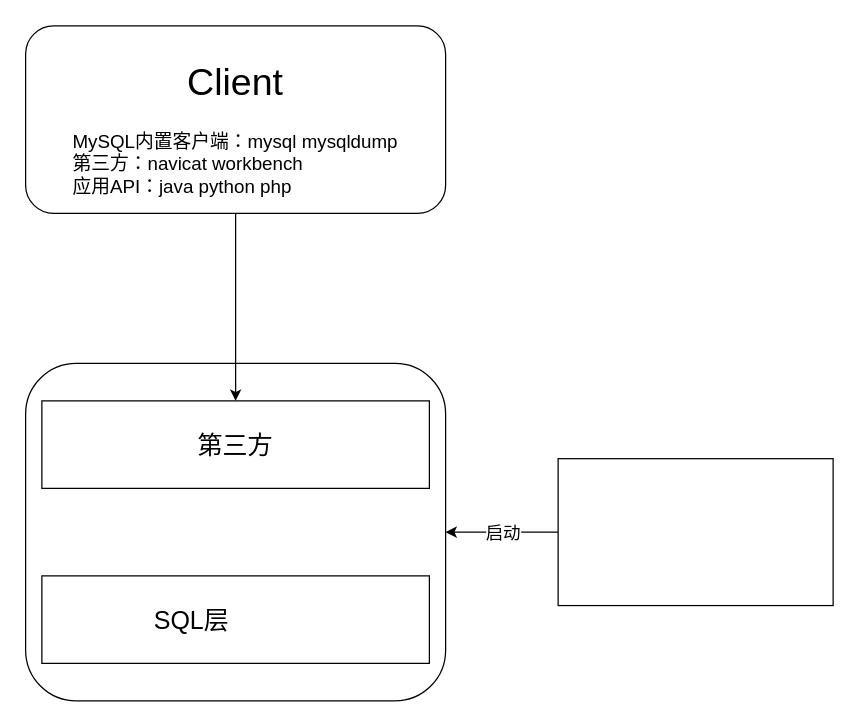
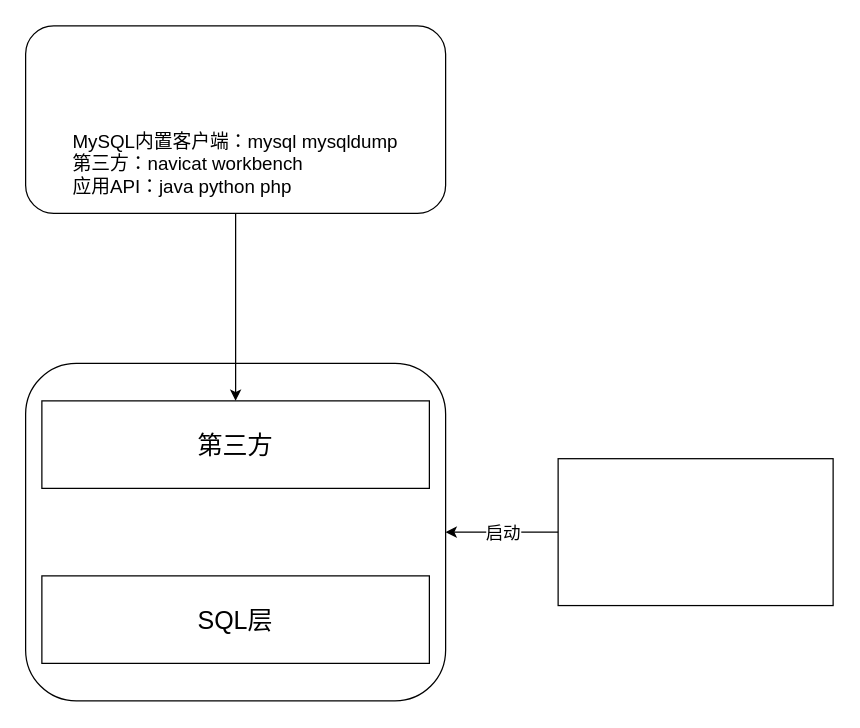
  <mxCell id="0" />
  <mxCell id="1" parent="0" />
  <mxCell id="2" value="" style="rounded=1;whiteSpace=wrap;html=1;" vertex="1" parent="1"><mxGeometry x="20" y="20" width="336" height="150" as="geometry" /></mxCell>
- <mxCell id="3" value="&lt;font style=&quot;font-size: 30px&quot;&gt;Client&lt;/font&gt;" style="text;html=1;strokeColor=none;fillColor=none;align=center;verticalAlign=middle;whiteSpace=wrap;rounded=0;" vertex="1" parent="1"><mxGeometry x="129" y="30" width="118" height="70" as="geometry" /></mxCell>
  <mxCell id="4" value="&lt;div style=&quot;text-align: left ; font-size: 15px&quot;&gt;&lt;font style=&quot;font-size: 15px&quot;&gt;MySQL内置客户端：mysql mysqldump&lt;/font&gt;&lt;/div&gt;&lt;div style=&quot;text-align: left ; font-size: 15px&quot;&gt;&lt;font style=&quot;font-size: 15px&quot;&gt;第三方：navicat workbench&lt;/font&gt;&lt;/div&gt;&lt;div style=&quot;text-align: left ; font-size: 15px&quot;&gt;&lt;font style=&quot;font-size: 15px&quot;&gt;应用API：java python php&lt;/font&gt;&lt;/div&gt;" style="text;html=1;strokeColor=none;fillColor=none;align=center;verticalAlign=middle;whiteSpace=wrap;rounded=0;" vertex="1" parent="1"><mxGeometry x="48" y="100" width="280" height="60" as="geometry" /></mxCell>
  <mxCell id="5" value="" style="rounded=1;whiteSpace=wrap;html=1;" vertex="1" parent="1"><mxGeometry x="20" y="290" width="336" height="270" as="geometry" /></mxCell>
  <mxCell id="6" value="" style="rounded=0;whiteSpace=wrap;html=1;" vertex="1" parent="1"><mxGeometry x="33" y="320" width="310" height="70" as="geometry" /></mxCell>
  <mxCell id="7" value="&lt;font style=&quot;font-size: 20px&quot;&gt;第三方&lt;/font&gt;" style="text;html=1;strokeColor=none;fillColor=none;align=center;verticalAlign=middle;whiteSpace=wrap;rounded=0;" vertex="1" parent="1"><mxGeometry x="149" y="345" width="78" height="20" as="geometry" /></mxCell>
  <mxCell id="8" value="" style="rounded=0;whiteSpace=wrap;html=1;" vertex="1" parent="1"><mxGeometry x="33" y="460" width="310" height="70" as="geometry" /></mxCell>
- <mxCell id="9" value="&lt;font style=&quot;font-size: 20px&quot;&gt;SQL层&lt;/font&gt;" style="text;html=1;strokeColor=none;fillColor=none;align=center;verticalAlign=middle;whiteSpace=wrap;rounded=0;" vertex="1" parent="1"><mxGeometry x="114" y="485" width="78" height="20" as="geometry" /></mxCell>
+ <mxCell id="9" value="&lt;font style=&quot;font-size: 20px&quot;&gt;SQL层&lt;/font&gt;" style="text;html=1;strokeColor=none;fillColor=none;align=center;verticalAlign=middle;whiteSpace=wrap;rounded=0;" vertex="1" parent="1"><mxGeometry x="149" y="485" width="78" height="20" as="geometry" /></mxCell>
  <mxCell id="10" value="" style="endArrow=classic;html=1;entryX=0.5;entryY=0;entryDx=0;entryDy=0;exitX=0.5;exitY=1;exitDx=0;exitDy=0;" edge="1" parent="1" source="2" target="6"><mxGeometry width="50" height="50" relative="1" as="geometry"><mxPoint x="-104" y="250" as="sourcePoint" /><mxPoint x="-54" y="200" as="targetPoint" /></mxGeometry></mxCell>
  <mxCell id="11" value="" style="rounded=0;whiteSpace=wrap;html=1;" vertex="1" parent="1"><mxGeometry x="446" y="366.25" width="220" height="117.5" as="geometry" /></mxCell>
  <mxCell id="12" value="" style="endArrow=classic;html=1;entryX=1;entryY=0.5;entryDx=0;entryDy=0;exitX=0;exitY=0.5;exitDx=0;exitDy=0;" edge="1" parent="1" source="11" target="5"><mxGeometry relative="1" as="geometry"><mxPoint x="476" y="550" as="sourcePoint" /><mxPoint x="576" y="550" as="targetPoint" /></mxGeometry></mxCell>
  <mxCell id="13" value="&lt;font style=&quot;font-size: 14px&quot;&gt;启动&lt;/font&gt;" style="edgeLabel;resizable=0;html=1;align=center;verticalAlign=middle;" connectable="0" vertex="1" parent="12"><mxGeometry relative="1" as="geometry" /></mxCell>
